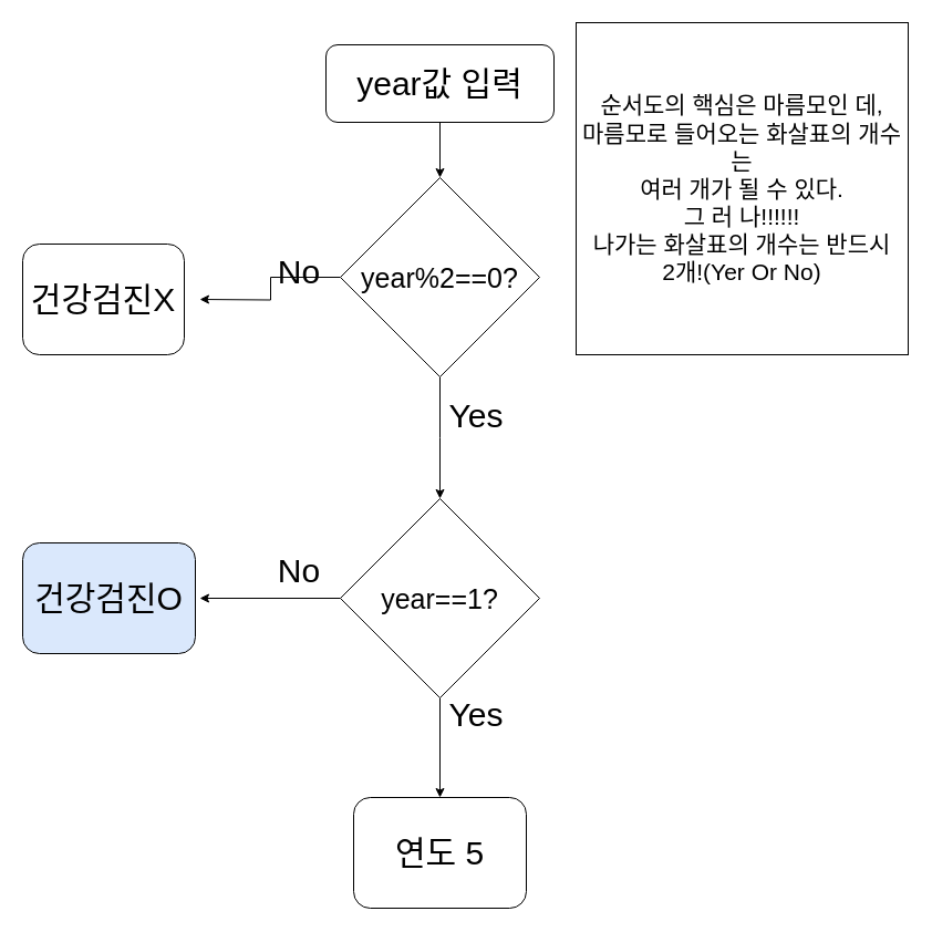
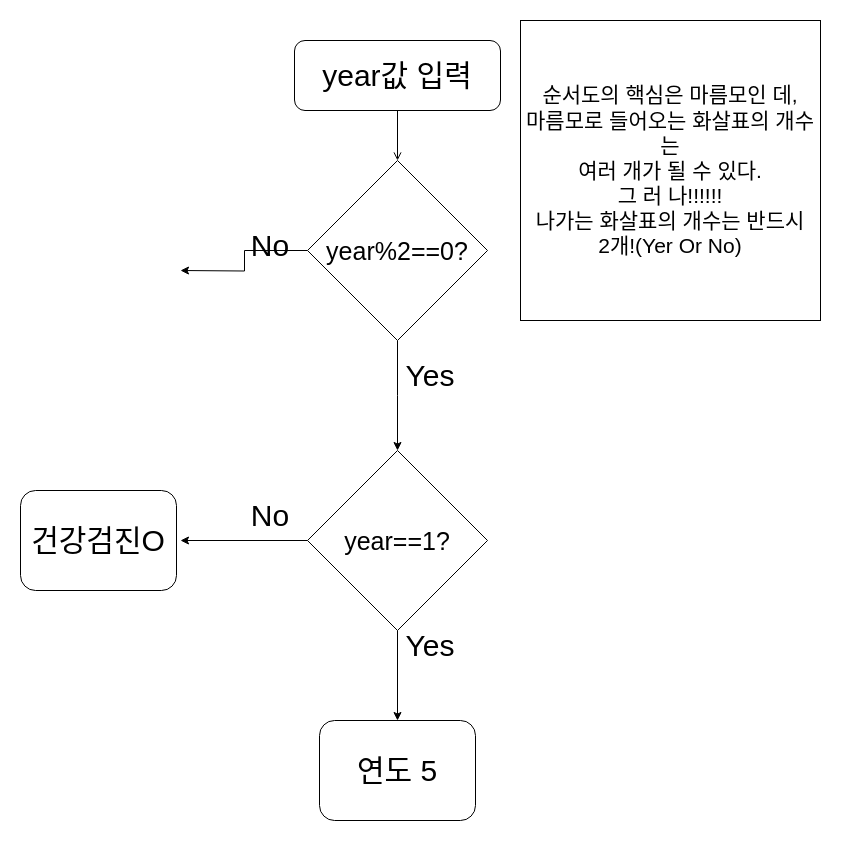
  <mxCell id="0" />
  <mxCell id="1" parent="0" />
- <mxCell id="2" style="edgeStyle=orthogonalEdgeStyle;rounded=0;orthogonalLoop=1;jettySize=auto;html=1;entryX=0.5;entryY=0;entryDx=0;entryDy=0;" edge="1" parent="1" source="3" target="6"><mxGeometry relative="1" as="geometry" /></mxCell>
+ <mxCell id="2" style="edgeStyle=orthogonalEdgeStyle;rounded=0;orthogonalLoop=1;jettySize=auto;html=1;entryX=0.5;entryY=0;entryDx=0;entryDy=0;endArrow=open;" edge="1" parent="1" source="3" target="6"><mxGeometry relative="1" as="geometry" /></mxCell>
  <mxCell id="3" value="year값 입력" style="rounded=1;whiteSpace=wrap;html=1;fontSize=30;" vertex="1" parent="1"><mxGeometry x="294" y="40" width="206" height="70" as="geometry" /></mxCell>
  <mxCell id="4" style="edgeStyle=orthogonalEdgeStyle;rounded=0;orthogonalLoop=1;jettySize=auto;html=1;" edge="1" parent="1" source="6"><mxGeometry relative="1" as="geometry"><mxPoint x="180" y="270" as="targetPoint" /></mxGeometry></mxCell>
  <mxCell id="5" style="edgeStyle=orthogonalEdgeStyle;rounded=0;orthogonalLoop=1;jettySize=auto;html=1;" edge="1" parent="1" source="6"><mxGeometry relative="1" as="geometry"><mxPoint x="397" y="450" as="targetPoint" /></mxGeometry></mxCell>
  <mxCell id="6" value="year%2==0?" style="rhombus;whiteSpace=wrap;html=1;fontSize=25;" vertex="1" parent="1"><mxGeometry x="307" y="160" width="180" height="180" as="geometry" /></mxCell>
  <mxCell id="7" value="&lt;font style=&quot;font-size: 21px;&quot;&gt;순서도의 핵심은 마름모인 데,&lt;br&gt;마름모로 들어오는 화살표의 개수는&lt;br&gt;여러 개가 될 수 있다.&lt;br&gt;그 러 나!!!!!!&lt;br&gt;나가는 화살표의 개수는 반드시&lt;br&gt;2개!(Yer Or No)&lt;/font&gt;" style="rounded=0;whiteSpace=wrap;html=1;" vertex="1" parent="1"><mxGeometry x="520" y="20" width="300" height="300" as="geometry" /></mxCell>
  <mxCell id="8" value="No" style="text;html=1;strokeColor=none;fillColor=none;align=center;verticalAlign=middle;whiteSpace=wrap;rounded=0;fontSize=30;" vertex="1" parent="1"><mxGeometry x="240" y="230" width="60" height="30" as="geometry" /></mxCell>
  <mxCell id="9" value="Yes" style="text;html=1;strokeColor=none;fillColor=none;align=center;verticalAlign=middle;whiteSpace=wrap;rounded=0;fontSize=30;" vertex="1" parent="1"><mxGeometry x="400" y="360" width="60" height="30" as="geometry" /></mxCell>
- <mxCell id="10" value="건강검진X" style="rounded=1;whiteSpace=wrap;html=1;fontSize=30;" vertex="1" parent="1"><mxGeometry x="20" y="220" width="146" height="100" as="geometry" /></mxCell>
- <mxCell id="11" value="건강검진O" style="rounded=1;whiteSpace=wrap;html=1;fontSize=30;fillColor=#dae8fc;" vertex="1" parent="1"><mxGeometry x="20" y="490" width="156" height="100" as="geometry" /></mxCell>
+ <mxCell id="11" value="건강검진O" style="rounded=1;whiteSpace=wrap;html=1;fontSize=30;" vertex="1" parent="1"><mxGeometry x="20" y="490" width="156" height="100" as="geometry" /></mxCell>
  <mxCell id="12" value="year==1?" style="rhombus;whiteSpace=wrap;html=1;fontSize=25;" vertex="1" parent="1"><mxGeometry x="307" y="450" width="180" height="180" as="geometry" /></mxCell>
  <mxCell id="13" value="No" style="text;html=1;strokeColor=none;fillColor=none;align=center;verticalAlign=middle;whiteSpace=wrap;rounded=0;fontSize=30;" vertex="1" parent="1"><mxGeometry x="240" y="500" width="60" height="30" as="geometry" /></mxCell>
  <mxCell id="14" style="edgeStyle=orthogonalEdgeStyle;rounded=0;orthogonalLoop=1;jettySize=auto;html=1;" edge="1" parent="1"><mxGeometry relative="1" as="geometry"><mxPoint x="180" y="540" as="targetPoint" /><mxPoint x="307" y="540" as="sourcePoint" /></mxGeometry></mxCell>
  <mxCell id="15" value="Yes" style="text;html=1;strokeColor=none;fillColor=none;align=center;verticalAlign=middle;whiteSpace=wrap;rounded=0;fontSize=30;" vertex="1" parent="1"><mxGeometry x="400" y="630" width="60" height="30" as="geometry" /></mxCell>
  <mxCell id="16" style="edgeStyle=orthogonalEdgeStyle;rounded=0;orthogonalLoop=1;jettySize=auto;html=1;" edge="1" parent="1"><mxGeometry relative="1" as="geometry"><mxPoint x="397" y="720" as="targetPoint" /><mxPoint x="397" y="630" as="sourcePoint" /></mxGeometry></mxCell>
  <mxCell id="17" value="연도 5" style="rounded=1;whiteSpace=wrap;html=1;fontSize=30;" vertex="1" parent="1"><mxGeometry x="319" y="720" width="156" height="100" as="geometry" /></mxCell>
